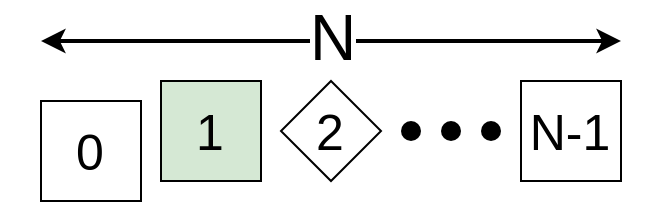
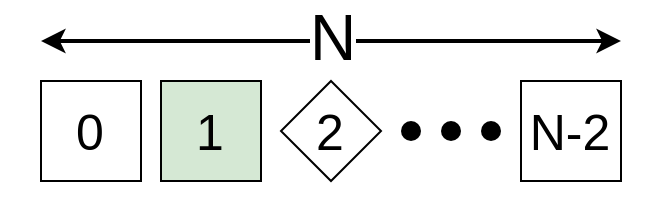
  <mxCell id="0" />
  <mxCell id="1" parent="0" />
- <mxCell id="2" value="&lt;font style=&quot;font-size: 25px&quot;&gt;0&lt;/font&gt;" style="rounded=0;whiteSpace=wrap;html=1;" parent="1" vertex="1"><mxGeometry x="20" y="50" width="50" height="50" as="geometry" /></mxCell>
+ <mxCell id="2" value="&lt;font style=&quot;font-size: 25px&quot;&gt;0&lt;/font&gt;" style="rounded=0;whiteSpace=wrap;html=1;" parent="1" vertex="1"><mxGeometry x="20" y="40" width="50" height="50" as="geometry" /></mxCell>
  <mxCell id="3" value="&lt;font style=&quot;font-size: 25px&quot;&gt;1&lt;/font&gt;" style="rounded=0;whiteSpace=wrap;html=1;fillColor=#d5e8d4;" parent="1" vertex="1"><mxGeometry x="80" y="40" width="50" height="50" as="geometry" /></mxCell>
  <mxCell id="4" value="&lt;font style=&quot;font-size: 25px&quot;&gt;2&lt;/font&gt;" style="rhombus;whiteSpace=wrap;html=1;" parent="1" vertex="1"><mxGeometry x="140" y="40" width="50" height="50" as="geometry" /></mxCell>
  <mxCell id="5" value="" style="endArrow=classic;startArrow=classic;html=1;strokeWidth=2;" parent="1" edge="1"><mxGeometry width="50" height="50" relative="1" as="geometry"><mxPoint x="20" y="20" as="sourcePoint" /><mxPoint x="310" y="20" as="targetPoint" /></mxGeometry></mxCell>
  <mxCell id="6" value="N" style="edgeLabel;html=1;align=center;verticalAlign=middle;resizable=0;points=[];fontSize=32;" vertex="1" connectable="0" parent="5"><mxGeometry x="0.166" y="2" relative="1" as="geometry"><mxPoint x="-24" as="offset" /></mxGeometry></mxCell>
- <mxCell id="7" value="&lt;font style=&quot;font-size: 25px&quot;&gt;N-1&lt;/font&gt;" style="rounded=0;whiteSpace=wrap;html=1;" parent="1" vertex="1"><mxGeometry x="260" y="40" width="50" height="50" as="geometry" /></mxCell>
+ <mxCell id="7" value="&lt;font style=&quot;font-size: 25px&quot;&gt;N-2&lt;/font&gt;" style="rounded=0;whiteSpace=wrap;html=1;" parent="1" vertex="1"><mxGeometry x="260" y="40" width="50" height="50" as="geometry" /></mxCell>
  <mxCell id="8" value="" style="ellipse;whiteSpace=wrap;html=1;strokeColor=none;fillColor=#000000;" parent="1" vertex="1"><mxGeometry x="200" y="60" width="10" height="10" as="geometry" /></mxCell>
  <mxCell id="9" value="" style="ellipse;whiteSpace=wrap;html=1;strokeColor=none;fillColor=#000000;" vertex="1" parent="1"><mxGeometry x="220" y="60" width="10" height="10" as="geometry" /></mxCell>
  <mxCell id="10" value="" style="ellipse;whiteSpace=wrap;html=1;strokeColor=none;fillColor=#000000;" vertex="1" parent="1"><mxGeometry x="240" y="60" width="10" height="10" as="geometry" /></mxCell>
